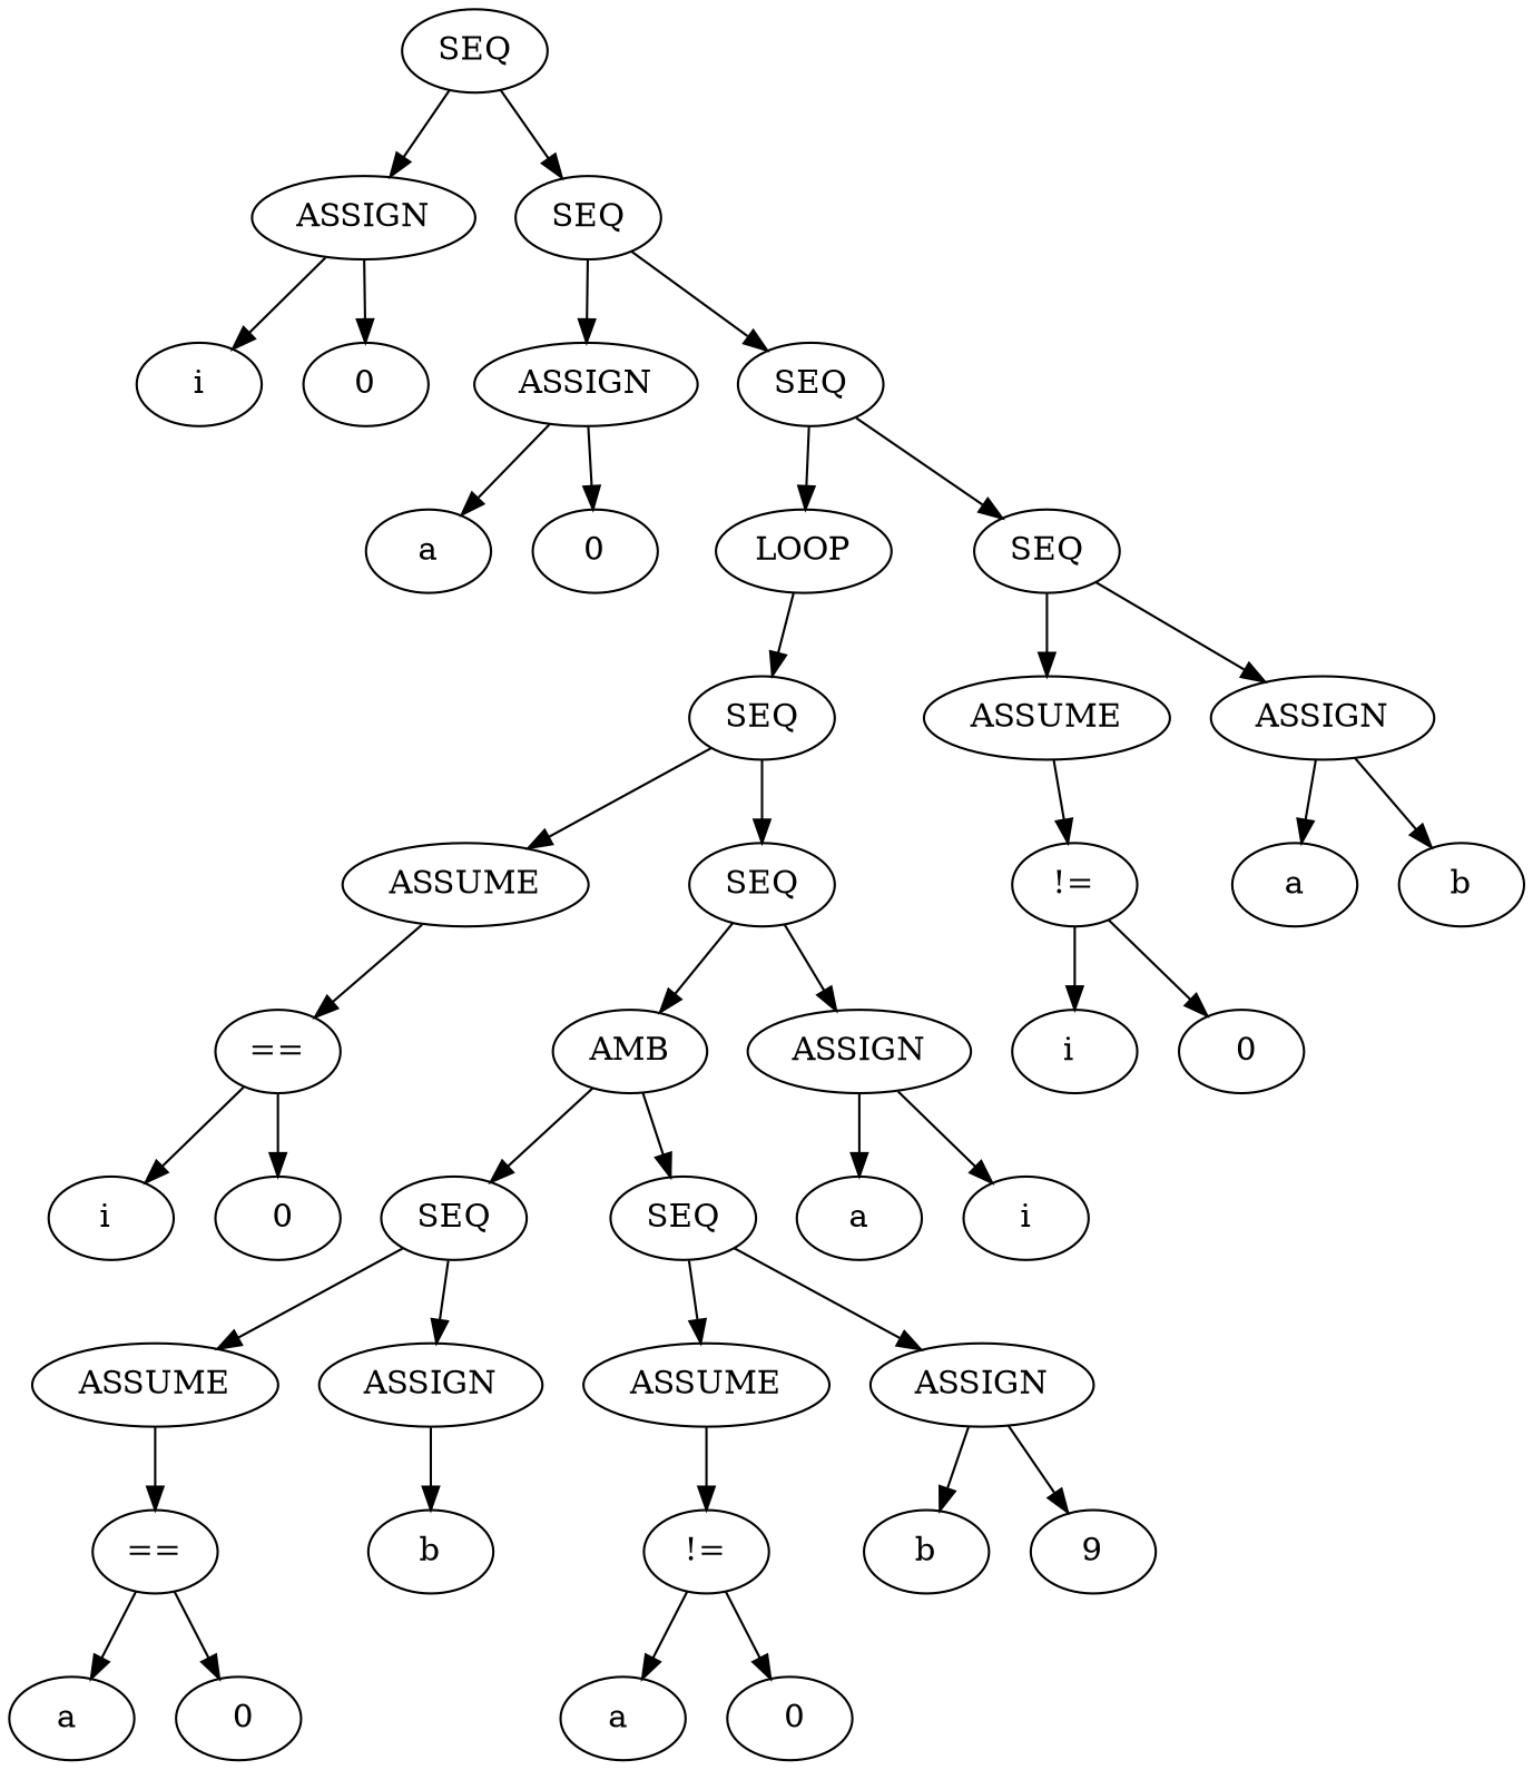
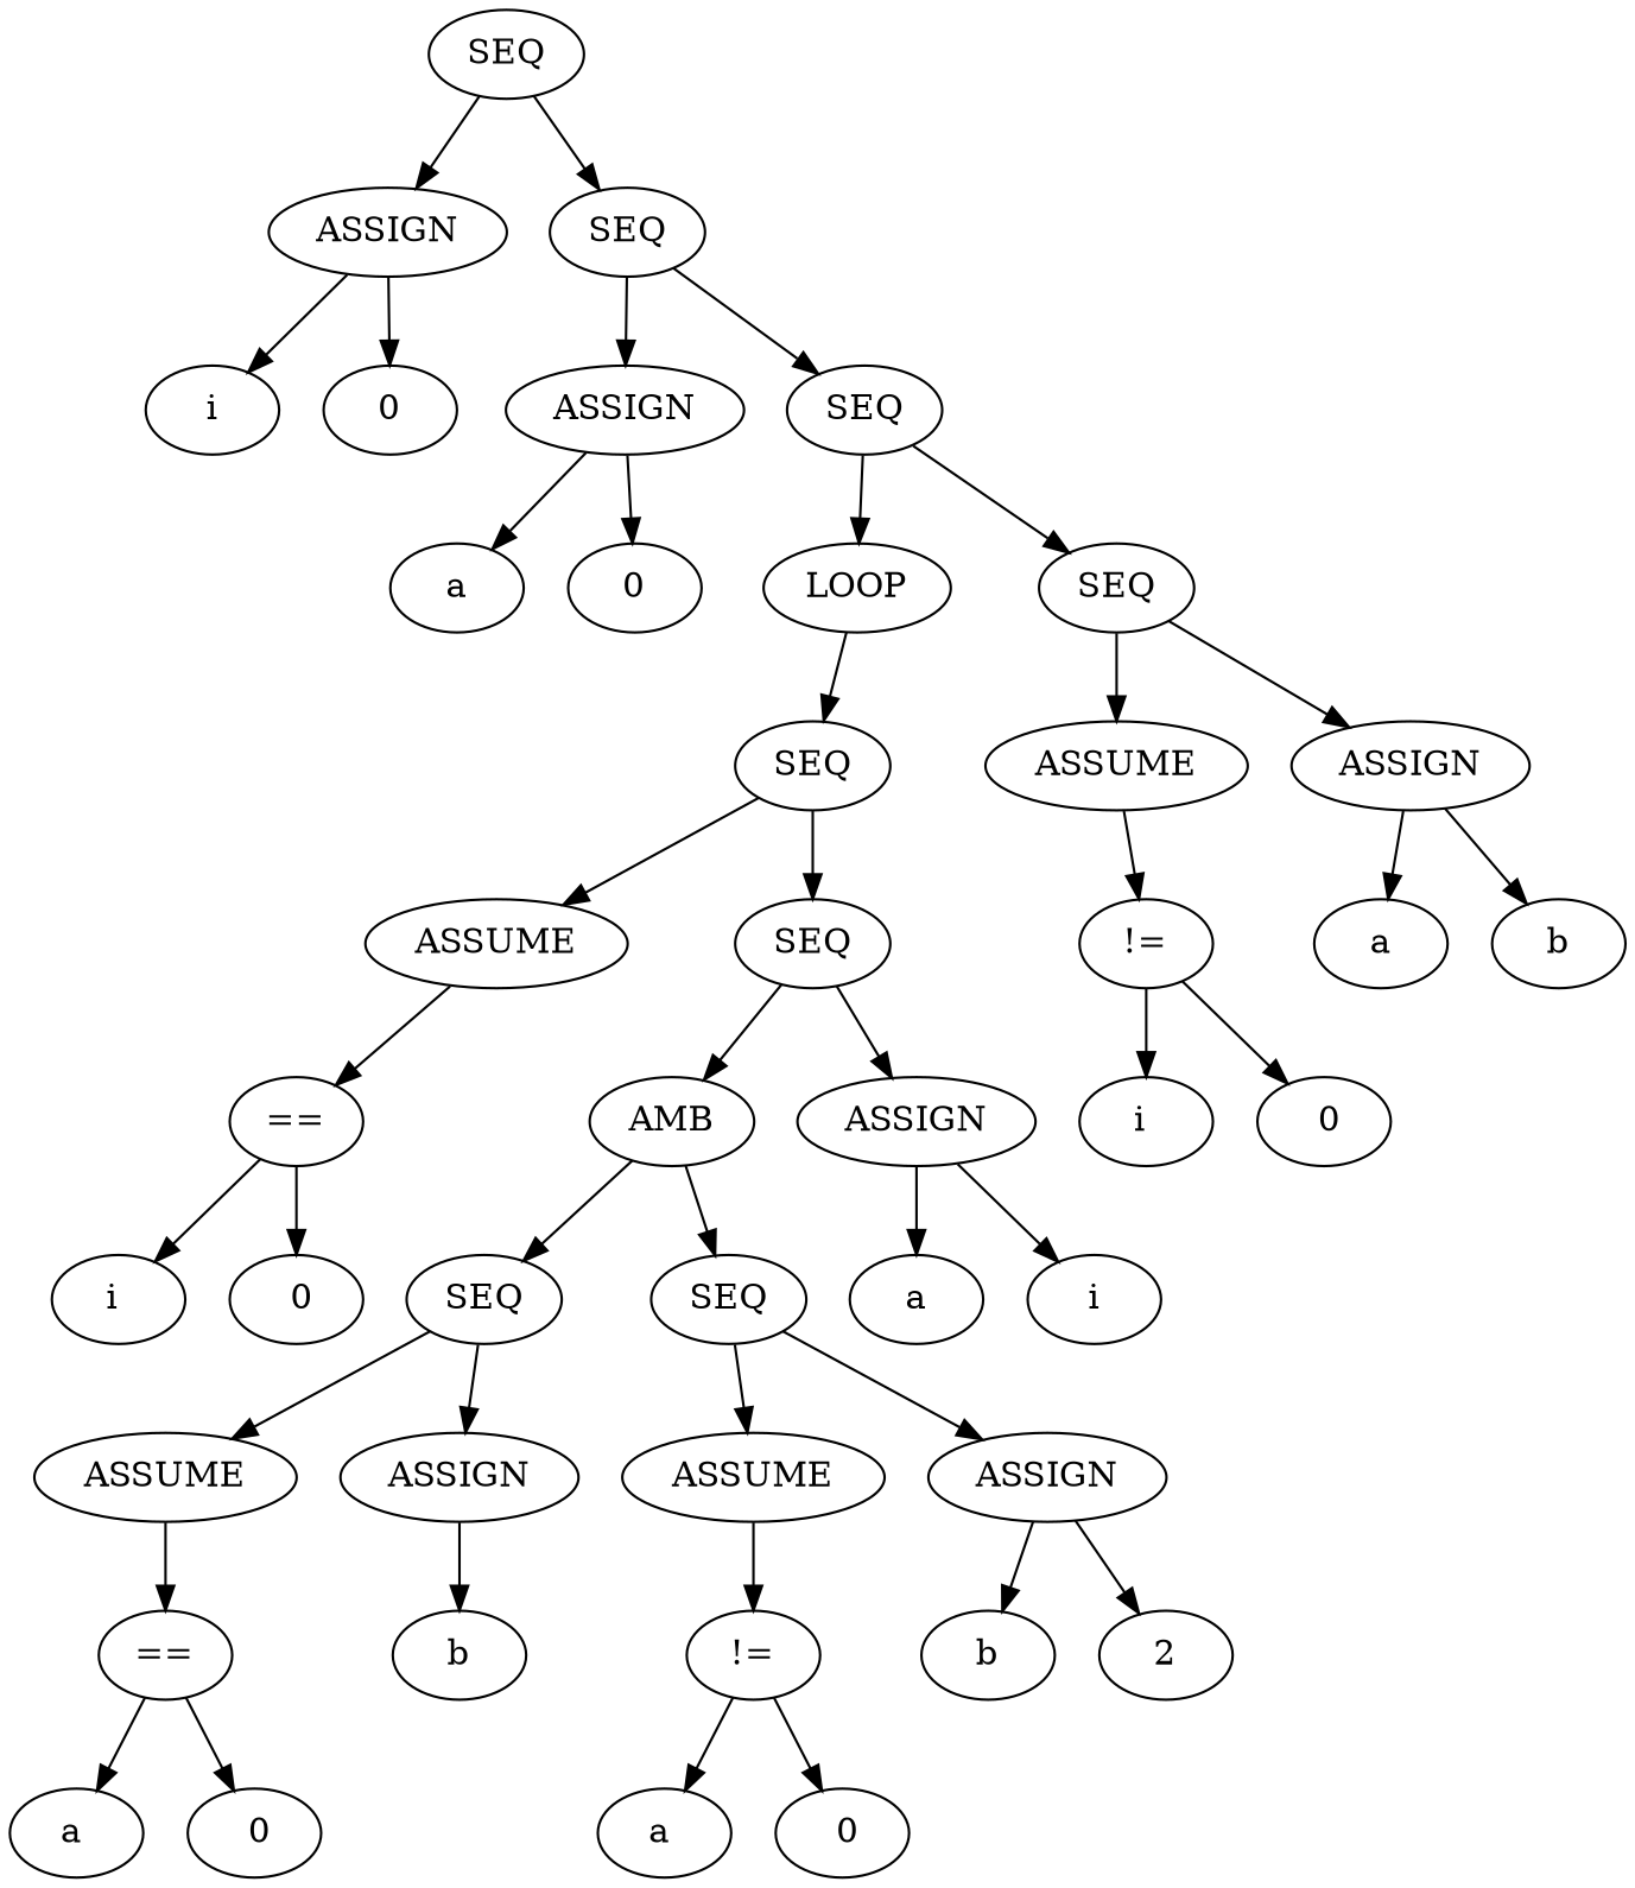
  digraph {
    n1 [label=SEQ]
    n2 [label=ASSIGN]
    n3 [label=SEQ]
    n4 [label=i]
    n5 [label=0]
    n6 [label=ASSIGN]
    n7 [label=SEQ]
    n8 [label=a]
    n9 [label=0]
    n10 [label=LOOP]
    n11 [label=SEQ]
    n12 [label=SEQ]
    n13 [label=ASSUME]
    n14 [label=ASSIGN]
    n15 [label=ASSUME]
    n16 [label=SEQ]
    n17 [label="=="]
    n18 [label=AMB]
    n19 [label=ASSIGN]
    n20 [label="i "]
    n21 [label=" 0"]
    n22 [label=SEQ]
    n23 [label=SEQ]
    n24 [label=a]
    n25 [label=i]
    n26 [label=ASSUME]
    n27 [label=ASSIGN]
    n28 [label=ASSUME]
    n29 [label=ASSIGN]
    n30 [label="=="]
    n31 [label=b]
    n32 [label="a "]
    n33 [label=" 0"]
    n34 [label="!="]
    n35 [label=b]
-   n36 [label=9]
+   n36 [label=2]
    n37 [label="a "]
    n38 [label=" 0"]
    n39 [label="!="]
    n40 [label=a]
    n41 [label=b]
    n42 [label="i "]
    n43 [label=" 0"]
    n1 -> n2
    n1 -> n3
    n2 -> n4
    n2 -> n5
    n3 -> n6
    n3 -> n7
    n6 -> n8
    n6 -> n9
    n7 -> n10
    n7 -> n11
    n10 -> n12
    n11 -> n13
    n11 -> n14
    n12 -> n15
    n12 -> n16
    n13 -> n39
    n14 -> n40
    n14 -> n41
    n15 -> n17
    n16 -> n18
    n16 -> n19
    n17 -> n20
    n17 -> n21
    n18 -> n22
    n18 -> n23
    n19 -> n24
    n19 -> n25
    n22 -> n26
    n22 -> n27
    n23 -> n28
    n23 -> n29
    n26 -> n30
    n27 -> n31
    n28 -> n34
    n29 -> n35
    n29 -> n36
    n30 -> n32
    n30 -> n33
    n34 -> n37
    n34 -> n38
    n39 -> n42
    n39 -> n43
  }
